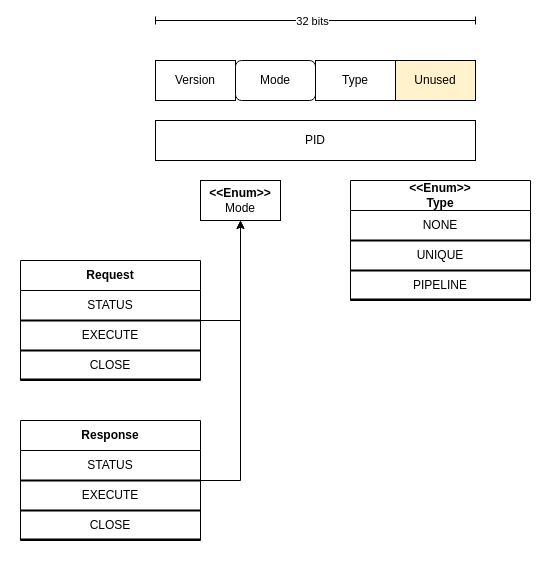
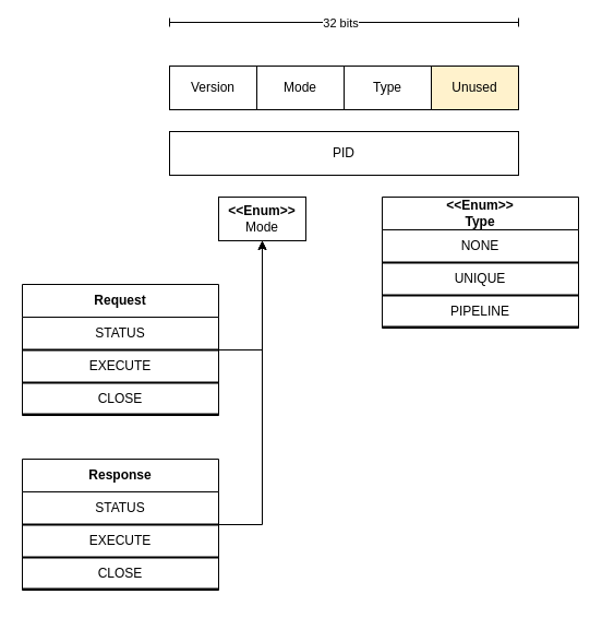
  <mxCell id="0" />
  <mxCell id="1" parent="0" />
  <mxCell id="2" value="&lt;div&gt;Version&lt;/div&gt;" style="rounded=0;whiteSpace=wrap;html=1;" parent="1" vertex="1"><mxGeometry x="155" y="60" width="80" height="40" as="geometry" /></mxCell>
  <mxCell id="3" value="" style="endArrow=baseDash;html=1;rounded=0;startArrow=baseDash;startFill=0;endFill=0;" parent="1" edge="1"><mxGeometry width="50" height="50" relative="1" as="geometry"><mxPoint x="155" y="20" as="sourcePoint" /><mxPoint x="475" y="20" as="targetPoint" /></mxGeometry></mxCell>
  <mxCell id="4" value="32 bits" style="edgeLabel;html=1;align=center;verticalAlign=middle;resizable=0;points=[];" parent="3" vertex="1" connectable="0"><mxGeometry x="-0.022" relative="1" as="geometry"><mxPoint as="offset" /></mxGeometry></mxCell>
- <mxCell id="5" value="Mode" style="whiteSpace=wrap;html=1;rounded=1;" parent="1" vertex="1"><mxGeometry x="235" y="60" width="80" height="40" as="geometry" /></mxCell>
+ <mxCell id="5" value="Mode" style="rounded=0;whiteSpace=wrap;html=1;" parent="1" vertex="1"><mxGeometry x="235" y="60" width="80" height="40" as="geometry" /></mxCell>
  <mxCell id="6" value="Type" style="rounded=0;whiteSpace=wrap;html=1;" parent="1" vertex="1"><mxGeometry x="315" y="60" width="80" height="40" as="geometry" /></mxCell>
  <mxCell id="7" value="Unused" style="rounded=0;whiteSpace=wrap;html=1;fillColor=#fff2cc;" parent="1" vertex="1"><mxGeometry x="395" y="60" width="80" height="40" as="geometry" /></mxCell>
  <mxCell id="8" value="PID" style="rounded=0;whiteSpace=wrap;html=1;" parent="1" vertex="1"><mxGeometry x="155" y="120" width="320" height="40" as="geometry" /></mxCell>
  <mxCell id="9" value="Request" style="swimlane;whiteSpace=wrap;html=1;startSize=30;" parent="1" vertex="1"><mxGeometry x="20" y="260" width="180" height="120" as="geometry"><mxRectangle x="280" y="320" width="100" height="40" as="alternateBounds" /></mxGeometry></mxCell>
  <mxCell id="10" value="STATUS" style="text;html=1;align=center;verticalAlign=middle;whiteSpace=wrap;rounded=0;" parent="9" vertex="1"><mxGeometry y="30" width="180" height="30" as="geometry" /></mxCell>
  <mxCell id="11" value="" style="line;strokeWidth=2;html=1;" parent="9" vertex="1"><mxGeometry y="55" width="180" height="10" as="geometry" /></mxCell>
  <mxCell id="12" value="" style="line;strokeWidth=2;html=1;" parent="9" vertex="1"><mxGeometry y="85" width="180" height="10" as="geometry" /></mxCell>
  <mxCell id="13" value="EXECUTE" style="text;html=1;align=center;verticalAlign=middle;whiteSpace=wrap;rounded=0;" parent="9" vertex="1"><mxGeometry y="60" width="180" height="30" as="geometry" /></mxCell>
  <mxCell id="14" value="" style="line;strokeWidth=2;html=1;" parent="9" vertex="1"><mxGeometry y="114" width="180" height="10" as="geometry" /></mxCell>
  <mxCell id="15" value="CLOSE" style="text;html=1;align=center;verticalAlign=middle;whiteSpace=wrap;rounded=0;" vertex="1" parent="9"><mxGeometry y="90" width="180" height="30" as="geometry" /></mxCell>
  <mxCell id="16" value="&amp;lt;&amp;lt;Enum&amp;gt;&amp;gt;&lt;div&gt;Type&lt;/div&gt;" style="swimlane;whiteSpace=wrap;html=1;startSize=30;" parent="1" vertex="1"><mxGeometry x="350" y="180" width="180" height="120" as="geometry"><mxRectangle x="430" y="290" width="100" height="40" as="alternateBounds" /></mxGeometry></mxCell>
  <mxCell id="17" value="NONE" style="text;html=1;align=center;verticalAlign=middle;whiteSpace=wrap;rounded=0;" parent="16" vertex="1"><mxGeometry y="30" width="180" height="30" as="geometry" /></mxCell>
  <mxCell id="18" value="UNIQUE" style="text;html=1;align=center;verticalAlign=middle;whiteSpace=wrap;rounded=0;" parent="16" vertex="1"><mxGeometry y="60" width="180" height="30" as="geometry" /></mxCell>
  <mxCell id="19" value="" style="line;strokeWidth=2;html=1;" parent="16" vertex="1"><mxGeometry y="55" width="180" height="10" as="geometry" /></mxCell>
  <mxCell id="20" value="" style="line;strokeWidth=2;html=1;" parent="16" vertex="1"><mxGeometry y="85" width="180" height="10" as="geometry" /></mxCell>
  <mxCell id="21" value="PIPELINE" style="text;html=1;align=center;verticalAlign=middle;whiteSpace=wrap;rounded=0;" parent="16" vertex="1"><mxGeometry y="90" width="180" height="30" as="geometry" /></mxCell>
  <mxCell id="22" value="" style="line;strokeWidth=2;html=1;" parent="16" vertex="1"><mxGeometry y="114" width="180" height="10" as="geometry" /></mxCell>
  <mxCell id="23" style="edgeStyle=orthogonalEdgeStyle;rounded=0;orthogonalLoop=1;jettySize=auto;html=1;exitX=0.5;exitY=1;exitDx=0;exitDy=0;entryX=1;entryY=0;entryDx=0;entryDy=0;endArrow=none;endFill=0;startArrow=classic;startFill=1;" edge="1" parent="1" source="25" target="13"><mxGeometry relative="1" as="geometry"><Array as="points"><mxPoint x="240" y="320" /></Array></mxGeometry></mxCell>
  <mxCell id="24" style="edgeStyle=orthogonalEdgeStyle;rounded=0;orthogonalLoop=1;jettySize=auto;html=1;exitX=0.5;exitY=1;exitDx=0;exitDy=0;entryX=1;entryY=0;entryDx=0;entryDy=0;endArrow=none;endFill=0;startArrow=classic;startFill=1;" edge="1" parent="1" source="25" target="30"><mxGeometry relative="1" as="geometry"><Array as="points"><mxPoint x="240" y="480" /></Array></mxGeometry></mxCell>
  <mxCell id="25" value="&lt;div&gt;&lt;b&gt;&amp;lt;&amp;lt;Enum&amp;gt;&amp;gt;&lt;/b&gt;&lt;/div&gt;Mode" style="rounded=0;whiteSpace=wrap;html=1;" vertex="1" parent="1"><mxGeometry x="200" y="180" width="80" height="40" as="geometry" /></mxCell>
  <mxCell id="26" value="Response" style="swimlane;whiteSpace=wrap;html=1;startSize=30;" vertex="1" parent="1"><mxGeometry x="20" y="420" width="180" height="120" as="geometry"><mxRectangle x="280" y="480" width="100" height="40" as="alternateBounds" /></mxGeometry></mxCell>
  <mxCell id="27" value="STATUS" style="text;html=1;align=center;verticalAlign=middle;whiteSpace=wrap;rounded=0;" vertex="1" parent="26"><mxGeometry y="30" width="180" height="30" as="geometry" /></mxCell>
  <mxCell id="28" value="" style="line;strokeWidth=2;html=1;" vertex="1" parent="26"><mxGeometry y="55" width="180" height="10" as="geometry" /></mxCell>
  <mxCell id="29" value="" style="line;strokeWidth=2;html=1;" vertex="1" parent="26"><mxGeometry y="85" width="180" height="10" as="geometry" /></mxCell>
  <mxCell id="30" value="EXECUTE" style="text;html=1;align=center;verticalAlign=middle;whiteSpace=wrap;rounded=0;" vertex="1" parent="26"><mxGeometry y="60" width="180" height="30" as="geometry" /></mxCell>
  <mxCell id="31" value="" style="line;strokeWidth=2;html=1;" vertex="1" parent="26"><mxGeometry y="114" width="180" height="10" as="geometry" /></mxCell>
  <mxCell id="32" value="CLOSE" style="text;html=1;align=center;verticalAlign=middle;whiteSpace=wrap;rounded=0;" vertex="1" parent="26"><mxGeometry y="90" width="180" height="30" as="geometry" /></mxCell>
